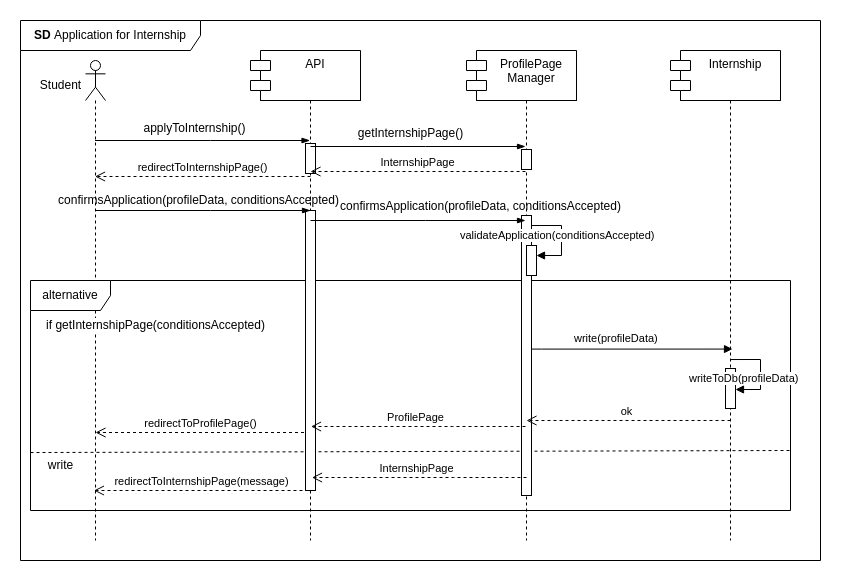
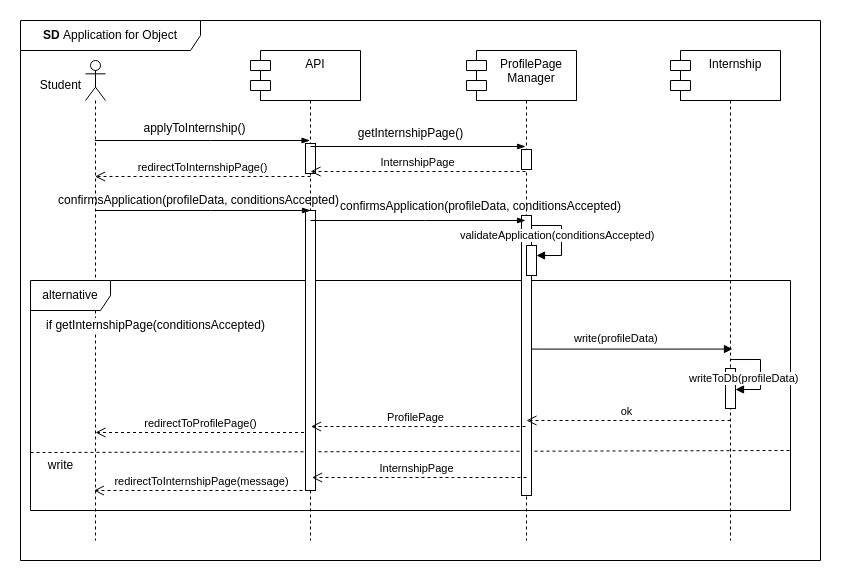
  <mxCell id="0" />
  <mxCell id="1" parent="0" />
  <mxCell id="2" value=":Object" style="shape=umlLifeline;perimeter=lifelinePerimeter;whiteSpace=wrap;html=1;container=1;dropTarget=0;collapsible=0;recursiveResize=0;outlineConnect=0;portConstraint=eastwest;newEdgeStyle={&quot;curved&quot;:0,&quot;rounded&quot;:0};" vertex="1" parent="1"><mxGeometry x="476" y="60" width="100" height="480" as="geometry" /></mxCell>
  <mxCell id="3" value="" style="html=1;points=[[0,0,0,0,5],[0,1,0,0,-5],[1,0,0,0,5],[1,1,0,0,-5]];perimeter=orthogonalPerimeter;outlineConnect=0;targetShapes=umlLifeline;portConstraint=eastwest;newEdgeStyle={&quot;curved&quot;:0,&quot;rounded&quot;:0};" vertex="1" parent="2"><mxGeometry x="45" y="89" width="10" height="20" as="geometry" /></mxCell>
  <mxCell id="4" value="S&amp;amp;C" style="shape=umlLifeline;perimeter=lifelinePerimeter;whiteSpace=wrap;html=1;container=1;dropTarget=0;collapsible=0;recursiveResize=0;outlineConnect=0;portConstraint=eastwest;newEdgeStyle={&quot;edgeStyle&quot;:&quot;elbowEdgeStyle&quot;,&quot;elbow&quot;:&quot;vertical&quot;,&quot;curved&quot;:0,&quot;rounded&quot;:0};" parent="1" vertex="1"><mxGeometry x="260" y="60" width="100" height="480" as="geometry" /></mxCell>
  <mxCell id="5" value="" style="shape=umlLifeline;perimeter=lifelinePerimeter;whiteSpace=wrap;html=1;container=1;dropTarget=0;collapsible=0;recursiveResize=0;outlineConnect=0;portConstraint=eastwest;newEdgeStyle={&quot;curved&quot;:0,&quot;rounded&quot;:0};participant=umlActor;" parent="1" vertex="1"><mxGeometry x="85" y="60" width="20" height="480" as="geometry" /></mxCell>
  <mxCell id="6" value="Student" style="text;html=1;align=center;verticalAlign=middle;resizable=0;points=[];autosize=1;strokeColor=none;fillColor=none;" parent="1" vertex="1"><mxGeometry x="30" y="70" width="60" height="30" as="geometry" /></mxCell>
  <mxCell id="7" value="applyToInternship()" style="text;html=1;align=center;verticalAlign=middle;resizable=0;points=[];autosize=1;strokeColor=none;fillColor=none;" parent="1" vertex="1"><mxGeometry x="129" y="113" width="130" height="30" as="geometry" /></mxCell>
  <mxCell id="8" value="alternative" style="shape=umlFrame;whiteSpace=wrap;html=1;pointerEvents=0;width=80;height=30;" parent="1" vertex="1"><mxGeometry x="30" y="280" width="760" height="230" as="geometry" /></mxCell>
- <mxCell id="9" value="&lt;b&gt;SD&lt;/b&gt;&amp;nbsp;Application for Internship" style="shape=umlFrame;whiteSpace=wrap;html=1;pointerEvents=0;width=180;height=30;" parent="1" vertex="1"><mxGeometry x="20" width="800" height="540" as="geometry" y="20" /></mxCell>
+ <mxCell id="9" value="&lt;b&gt;SD&lt;/b&gt;&amp;nbsp;Application for Object" style="shape=umlFrame;whiteSpace=wrap;html=1;pointerEvents=0;width=180;height=30;" parent="1" vertex="1"><mxGeometry x="20" width="800" height="540" as="geometry" y="20" /></mxCell>
  <mxCell id="10" value="" style="endArrow=none;dashed=1;html=1;rounded=0;exitX=0;exitY=0.748;exitDx=0;exitDy=0;exitPerimeter=0;" parent="1" edge="1" source="8"><mxGeometry width="50" height="50" relative="1" as="geometry"><mxPoint x="40" y="450" as="sourcePoint" /><mxPoint x="790" y="450" as="targetPoint" /></mxGeometry></mxCell>
  <mxCell id="11" value="write" style="text;html=1;align=center;verticalAlign=middle;resizable=0;points=[];autosize=1;strokeColor=none;fillColor=none;" parent="1" vertex="1"><mxGeometry x="35" y="450" width="50" height="30" as="geometry" /></mxCell>
  <mxCell id="12" value="if getInternshipPage(conditionsAccepted)" style="text;html=1;align=center;verticalAlign=middle;resizable=0;points=[];autosize=1;strokeColor=none;fillColor=none;labelBackgroundColor=default;" parent="1" vertex="1"><mxGeometry x="35" y="310" width="240" height="30" as="geometry" /></mxCell>
  <mxCell id="13" value="redirectToInternshipPage(message)" style="html=1;verticalAlign=bottom;endArrow=open;dashed=1;endSize=8;curved=0;rounded=0;" parent="1" edge="1"><mxGeometry x="-0.003" relative="1" as="geometry"><mxPoint x="308" y="490" as="sourcePoint" /><mxPoint x="93.444" y="490" as="targetPoint" /><mxPoint as="offset" /></mxGeometry></mxCell>
  <mxCell id="14" value="redirectToInternshipPage()" style="html=1;verticalAlign=bottom;endArrow=open;dashed=1;endSize=8;curved=0;rounded=0;" parent="1" edge="1"><mxGeometry relative="1" as="geometry"><mxPoint x="310" y="176" as="sourcePoint" /><mxPoint x="94.5" y="176" as="targetPoint" /><Array as="points"><mxPoint x="220.5" y="176" /></Array></mxGeometry></mxCell>
  <mxCell id="15" value="confirmsApplication(profileData, conditionsAccepted)" style="text;html=1;align=center;verticalAlign=middle;resizable=0;points=[];autosize=1;strokeColor=none;fillColor=none;" parent="1" vertex="1"><mxGeometry x="48" y="185" width="300" height="30" as="geometry" /></mxCell>
  <mxCell id="16" value="redirectToProfilePage()" style="html=1;verticalAlign=bottom;endArrow=open;dashed=1;endSize=8;curved=0;rounded=0;" parent="1" edge="1"><mxGeometry x="0.021" relative="1" as="geometry"><mxPoint x="309.5" y="432" as="sourcePoint" /><mxPoint x="95" y="432" as="targetPoint" /><Array as="points"><mxPoint x="236.5" y="432" /><mxPoint x="100" y="432" /></Array><mxPoint as="offset" /></mxGeometry></mxCell>
  <mxCell id="17" value="" style="html=1;points=[[0,0,0,0,5],[0,1,0,0,-5],[1,0,0,0,5],[1,1,0,0,-5]];perimeter=orthogonalPerimeter;outlineConnect=0;targetShapes=umlLifeline;portConstraint=eastwest;newEdgeStyle={&quot;curved&quot;:0,&quot;rounded&quot;:0};" parent="1" vertex="1"><mxGeometry x="305" y="143" width="10" height="30" as="geometry" /></mxCell>
  <mxCell id="18" value="" style="edgeStyle=elbowEdgeStyle;fontSize=12;html=1;endArrow=blockThin;endFill=1;rounded=0;" parent="1" source="5" target="4" edge="1"><mxGeometry width="160" relative="1" as="geometry"><mxPoint x="130" y="140" as="sourcePoint" /><mxPoint x="309.5" y="200" as="targetPoint" /><Array as="points"><mxPoint x="210" y="140" /></Array></mxGeometry></mxCell>
  <mxCell id="19" value="" style="html=1;points=[[0,0,0,0,5],[0,1,0,0,-5],[1,0,0,0,5],[1,1,0,0,-5]];perimeter=orthogonalPerimeter;outlineConnect=0;targetShapes=umlLifeline;portConstraint=eastwest;newEdgeStyle={&quot;curved&quot;:0,&quot;rounded&quot;:0};" parent="1" vertex="1"><mxGeometry x="305" y="210" width="10" height="280" as="geometry" /></mxCell>
  <mxCell id="20" value="" style="edgeStyle=elbowEdgeStyle;fontSize=12;html=1;endArrow=blockThin;endFill=1;rounded=0;elbow=vertical;" parent="1" edge="1"><mxGeometry width="160" relative="1" as="geometry"><mxPoint x="95" y="210" as="sourcePoint" /><mxPoint x="310" y="210" as="targetPoint" /><Array as="points"><mxPoint x="210" y="210" /></Array></mxGeometry></mxCell>
  <mxCell id="21" value="write(profileData)" style="html=1;align=left;spacingLeft=2;endArrow=block;rounded=0;edgeStyle=orthogonalEdgeStyle;curved=0;rounded=0;" parent="1" edge="1"><mxGeometry x="-0.573" y="11" relative="1" as="geometry"><mxPoint x="526" y="348.567" as="sourcePoint" /><Array as="points"><mxPoint x="541" y="348.61" /><mxPoint x="541" y="348.61" /></Array><mxPoint as="offset" /><mxPoint x="732" y="348.567" as="targetPoint" /></mxGeometry></mxCell>
  <mxCell id="22" value="API" style="shape=module;align=left;spacingLeft=20;align=center;verticalAlign=top;whiteSpace=wrap;html=1;" vertex="1" parent="1"><mxGeometry x="250" y="50" width="110" height="50" as="geometry" /></mxCell>
  <mxCell id="23" value="ProfilePage&lt;div&gt;Manager&lt;/div&gt;" style="shape=module;align=left;spacingLeft=20;align=center;verticalAlign=top;whiteSpace=wrap;html=1;" vertex="1" parent="1"><mxGeometry x="466" y="50" width="110" height="50" as="geometry" /></mxCell>
  <mxCell id="24" value="" style="edgeStyle=elbowEdgeStyle;fontSize=12;html=1;endArrow=blockThin;endFill=1;rounded=0;" edge="1" parent="1"><mxGeometry width="160" relative="1" as="geometry"><mxPoint x="310" y="146" as="sourcePoint" /><mxPoint x="525" y="146" as="targetPoint" /><Array as="points"><mxPoint x="425" y="146" /></Array></mxGeometry></mxCell>
  <mxCell id="25" value="InternshipPage" style="html=1;verticalAlign=bottom;endArrow=open;dashed=1;endSize=8;curved=0;rounded=0;" edge="1" parent="1"><mxGeometry relative="1" as="geometry"><mxPoint x="525" y="171" as="sourcePoint" /><mxPoint x="310" y="171" as="targetPoint" /><Array as="points"><mxPoint x="435.5" y="171" /></Array></mxGeometry></mxCell>
  <mxCell id="26" value="getInternshipPage()" style="text;html=1;align=center;verticalAlign=middle;resizable=0;points=[];autosize=1;strokeColor=none;fillColor=none;" vertex="1" parent="1"><mxGeometry x="345" y="118" width="130" height="30" as="geometry" /></mxCell>
  <mxCell id="27" value="" style="html=1;points=[[0,0,0,0,5],[0,1,0,0,-5],[1,0,0,0,5],[1,1,0,0,-5]];perimeter=orthogonalPerimeter;outlineConnect=0;targetShapes=umlLifeline;portConstraint=eastwest;newEdgeStyle={&quot;curved&quot;:0,&quot;rounded&quot;:0};" vertex="1" parent="1"><mxGeometry x="521" y="215" width="10" height="280" as="geometry" /></mxCell>
  <mxCell id="28" value="" style="edgeStyle=elbowEdgeStyle;fontSize=12;html=1;endArrow=blockThin;endFill=1;rounded=0;elbow=vertical;" edge="1" parent="1"><mxGeometry width="160" relative="1" as="geometry"><mxPoint x="310" y="220" as="sourcePoint" /><mxPoint x="525" y="220" as="targetPoint" /><Array as="points"><mxPoint x="425" y="220" /></Array></mxGeometry></mxCell>
  <mxCell id="29" value="confirmsApplication(profileData, conditionsAccepted)" style="text;html=1;align=center;verticalAlign=middle;resizable=0;points=[];autosize=1;strokeColor=none;fillColor=none;" vertex="1" parent="1"><mxGeometry x="330" y="191" width="300" height="30" as="geometry" /></mxCell>
  <mxCell id="30" value="" style="html=1;points=[[0,0,0,0,5],[0,1,0,0,-5],[1,0,0,0,5],[1,1,0,0,-5]];perimeter=orthogonalPerimeter;outlineConnect=0;targetShapes=umlLifeline;portConstraint=eastwest;newEdgeStyle={&quot;curved&quot;:0,&quot;rounded&quot;:0};" parent="1" vertex="1"><mxGeometry x="526" y="245" width="10" height="30" as="geometry" /></mxCell>
  <mxCell id="31" value="validateApplication(conditionsAccepted)" style="html=1;align=left;spacingLeft=2;endArrow=block;rounded=0;edgeStyle=orthogonalEdgeStyle;curved=0;rounded=0;" parent="1" edge="1"><mxGeometry x="-1" y="-76" relative="1" as="geometry"><mxPoint x="531" y="225" as="sourcePoint" /><Array as="points"><mxPoint x="561" y="225" /><mxPoint x="561" y="255" /></Array><mxPoint x="-75" y="-66" as="offset" /><mxPoint x="536" y="255" as="targetPoint" /></mxGeometry></mxCell>
  <mxCell id="32" value=":Object" style="shape=umlLifeline;perimeter=lifelinePerimeter;whiteSpace=wrap;html=1;container=1;dropTarget=0;collapsible=0;recursiveResize=0;outlineConnect=0;portConstraint=eastwest;newEdgeStyle={&quot;curved&quot;:0,&quot;rounded&quot;:0};" vertex="1" parent="1"><mxGeometry x="680" y="60" width="100" height="480" as="geometry" /></mxCell>
  <mxCell id="33" value="" style="html=1;points=[[0,0,0,0,5],[0,1,0,0,-5],[1,0,0,0,5],[1,1,0,0,-5]];perimeter=orthogonalPerimeter;outlineConnect=0;targetShapes=umlLifeline;portConstraint=eastwest;newEdgeStyle={&quot;curved&quot;:0,&quot;rounded&quot;:0};" vertex="1" parent="32"><mxGeometry x="45" y="308" width="10" height="40" as="geometry" /></mxCell>
  <mxCell id="34" value="writeToDb(profileData)" style="html=1;align=left;spacingLeft=2;endArrow=block;rounded=0;edgeStyle=orthogonalEdgeStyle;curved=0;rounded=0;" edge="1" parent="32"><mxGeometry x="-1" y="-49" relative="1" as="geometry"><mxPoint x="50" y="299.03" as="sourcePoint" /><Array as="points"><mxPoint x="80" y="329.03" /></Array><mxPoint x="55" y="329" as="targetPoint" /><mxPoint x="-45" y="-30" as="offset" /></mxGeometry></mxCell>
  <mxCell id="35" value="Internship" style="shape=module;align=left;spacingLeft=20;align=center;verticalAlign=top;whiteSpace=wrap;html=1;" vertex="1" parent="1"><mxGeometry x="670" y="50" width="110" height="50" as="geometry" /></mxCell>
  <mxCell id="36" value="ok" style="html=1;verticalAlign=bottom;endArrow=open;dashed=1;endSize=8;curved=0;rounded=0;" edge="1" parent="1"><mxGeometry x="0.021" relative="1" as="geometry"><mxPoint x="730" y="420" as="sourcePoint" /><mxPoint x="526" y="420" as="targetPoint" /><Array as="points"><mxPoint x="667.5" y="420" /><mxPoint x="531" y="420" /></Array><mxPoint as="offset" /></mxGeometry></mxCell>
  <mxCell id="37" value="ProfilePage" style="html=1;verticalAlign=bottom;endArrow=open;dashed=1;endSize=8;curved=0;rounded=0;" edge="1" parent="1"><mxGeometry x="0.021" relative="1" as="geometry"><mxPoint x="525" y="426" as="sourcePoint" /><mxPoint x="310.5" y="426" as="targetPoint" /><Array as="points"><mxPoint x="452" y="426" /><mxPoint x="315.5" y="426" /></Array><mxPoint as="offset" /></mxGeometry></mxCell>
  <mxCell id="38" value="InternshipPage" style="html=1;verticalAlign=bottom;endArrow=open;dashed=1;endSize=8;curved=0;rounded=0;" edge="1" parent="1"><mxGeometry x="0.021" relative="1" as="geometry"><mxPoint x="526" y="477" as="sourcePoint" /><mxPoint x="311.5" y="477" as="targetPoint" /><Array as="points"><mxPoint x="453" y="477" /><mxPoint x="316.5" y="477" /></Array><mxPoint as="offset" /></mxGeometry></mxCell>
